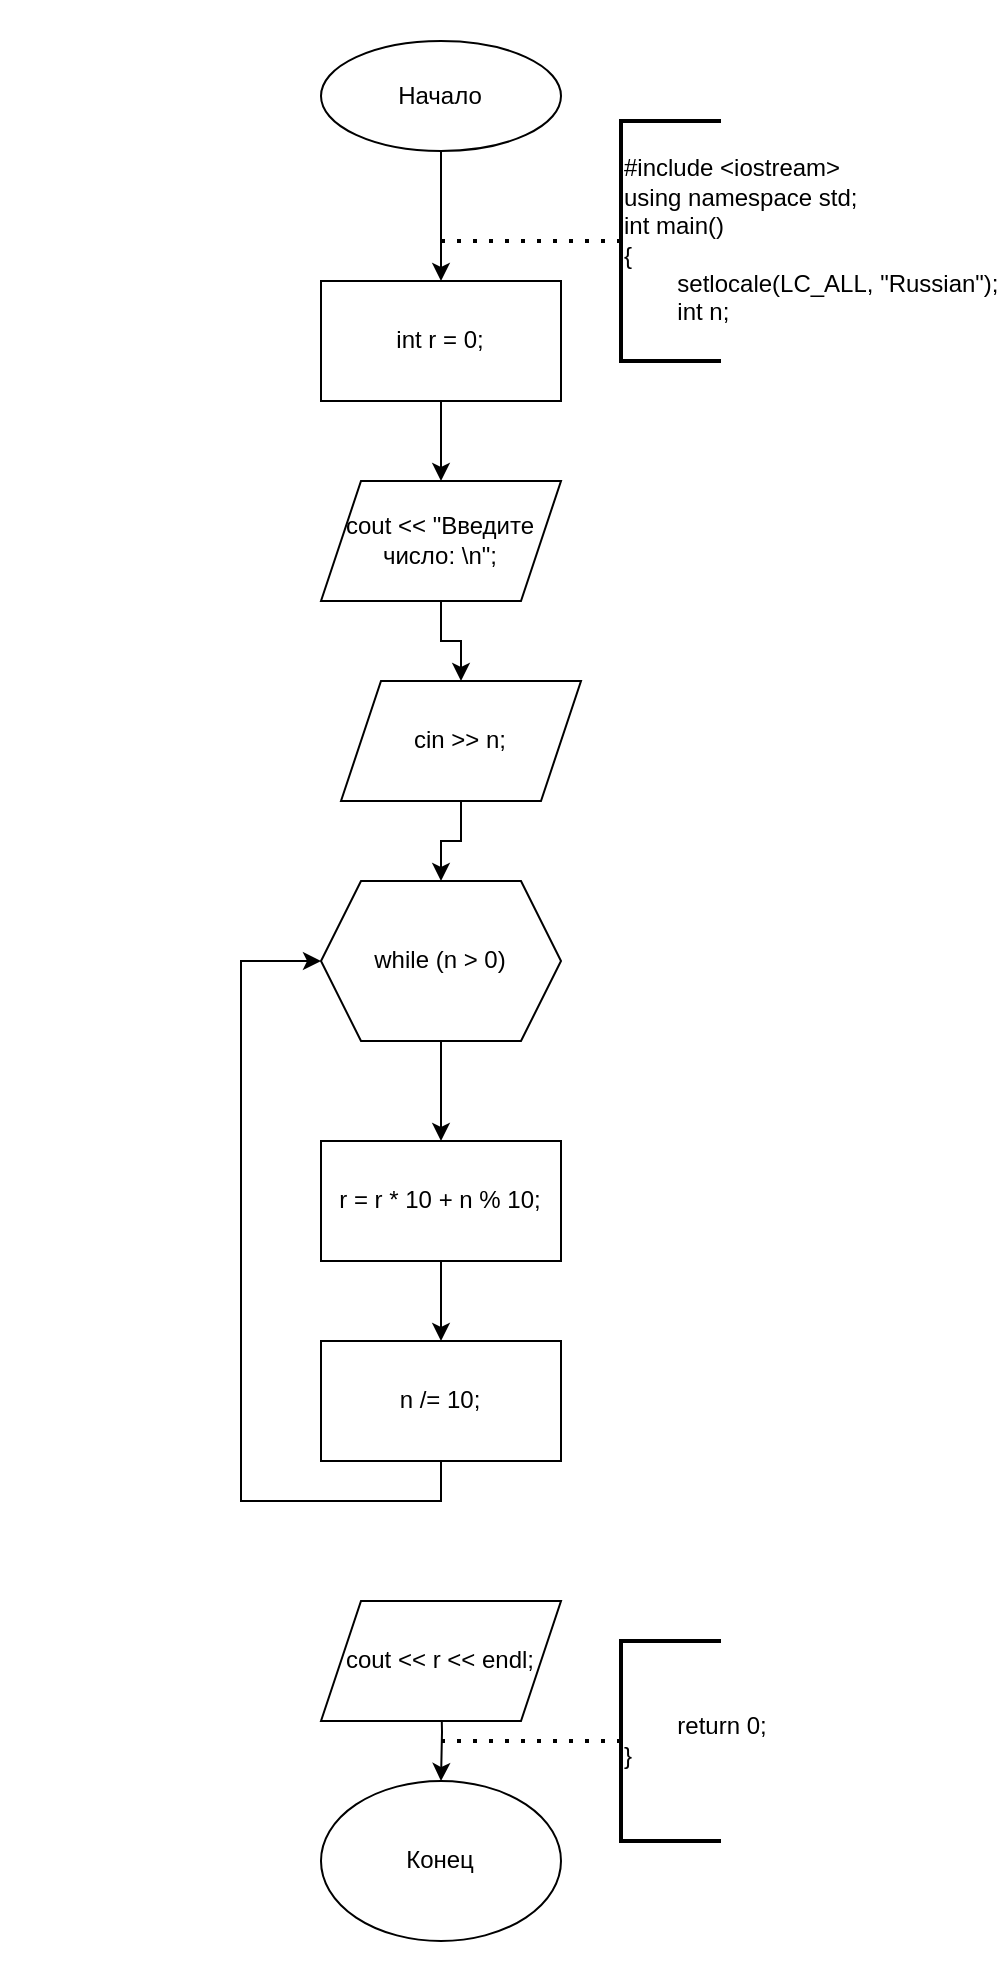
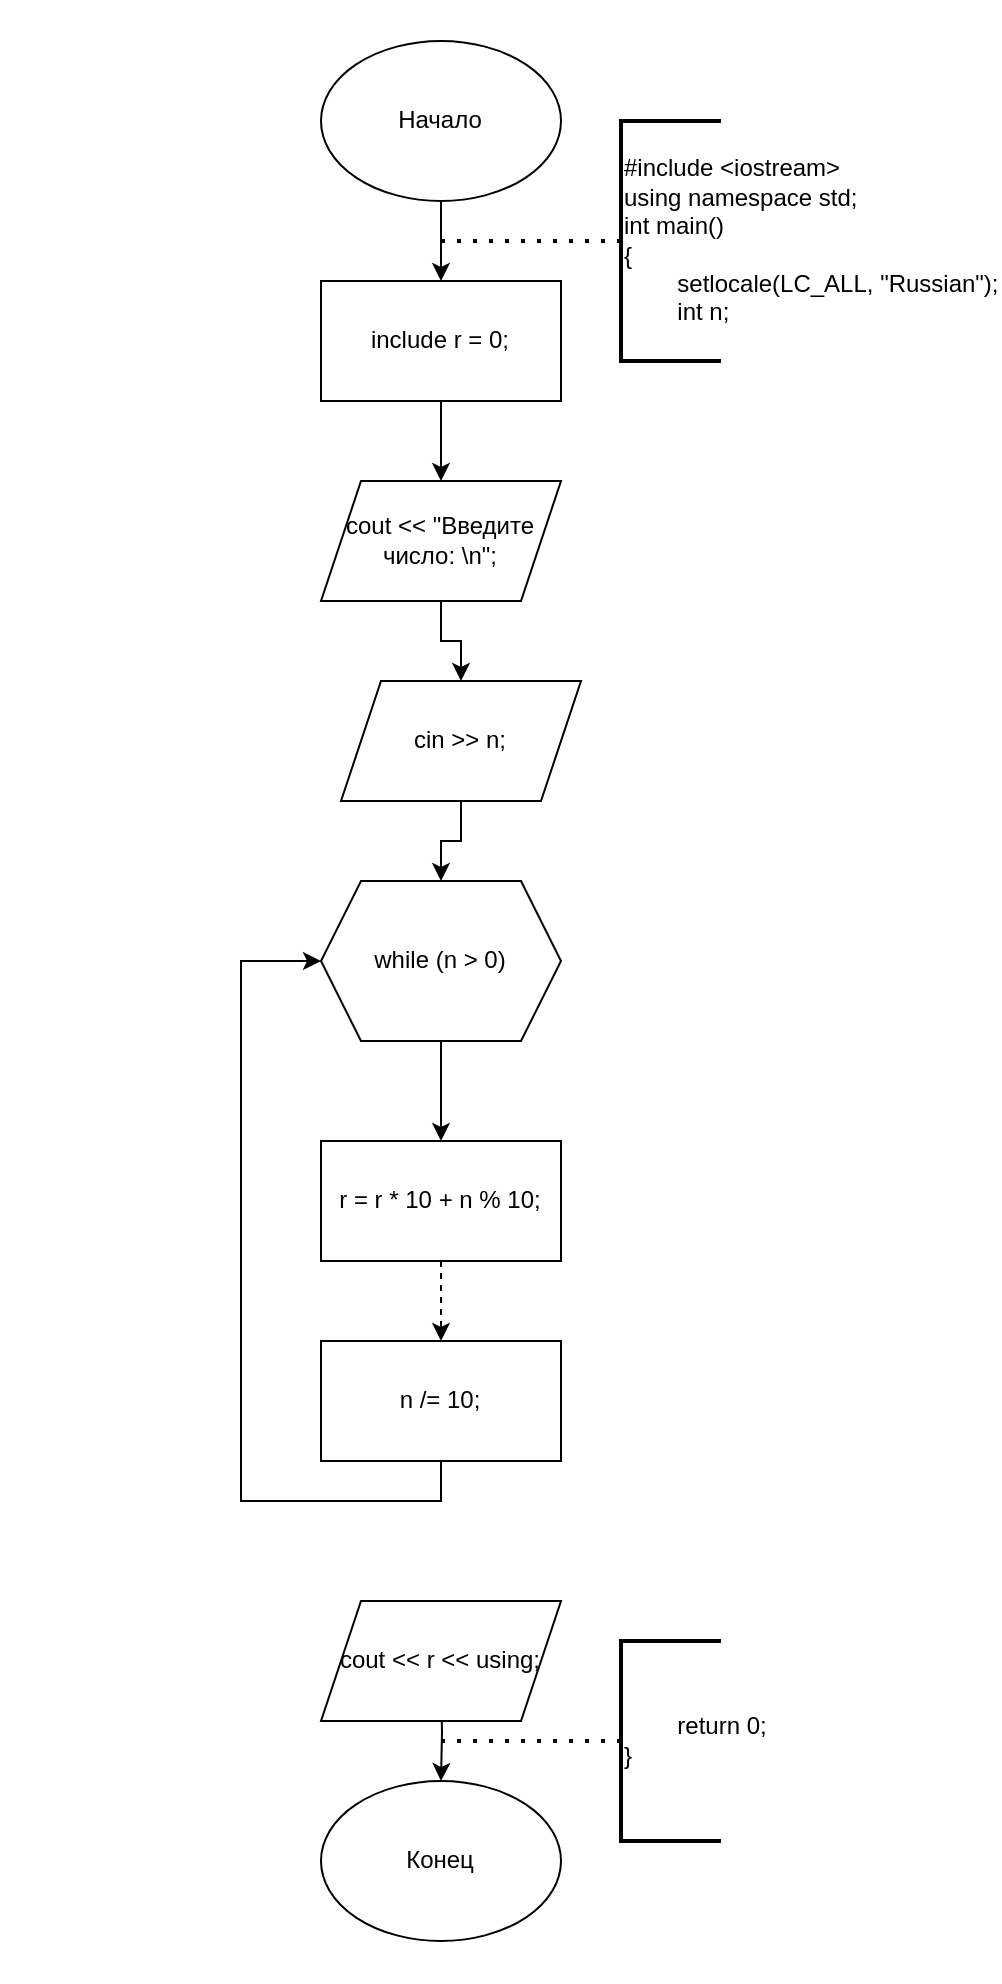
  <mxCell id="0" />
  <mxCell id="1" parent="0" />
  <mxCell id="2" style="edgeStyle=orthogonalEdgeStyle;rounded=0;orthogonalLoop=1;jettySize=auto;html=1;exitX=0.5;exitY=1;exitDx=0;exitDy=0;entryX=0.5;entryY=0;entryDx=0;entryDy=0;" edge="1" parent="1" source="3"><mxGeometry relative="1" as="geometry"><mxPoint x="220" y="140" as="targetPoint" /></mxGeometry></mxCell>
- <mxCell id="3" value="Начало" style="ellipse;whiteSpace=wrap;html=1;" vertex="1" parent="1"><mxGeometry x="160" y="20" width="120" height="55" as="geometry" /></mxCell>
+ <mxCell id="3" value="Начало" style="ellipse;whiteSpace=wrap;html=1;" vertex="1" parent="1"><mxGeometry x="160" y="20" width="120" height="80" as="geometry" /></mxCell>
  <mxCell id="4" value="" style="endArrow=none;dashed=1;html=1;dashPattern=1 3;strokeWidth=2;rounded=0;" edge="1" parent="1"><mxGeometry width="50" height="50" relative="1" as="geometry"><mxPoint x="310" y="120" as="sourcePoint" /><mxPoint x="220" y="120" as="targetPoint" /></mxGeometry></mxCell>
  <mxCell id="5" value="&lt;div&gt;#include &amp;lt;iostream&amp;gt;&lt;/div&gt;&lt;div&gt;using namespace std;&lt;/div&gt;&lt;div&gt;int main()&lt;/div&gt;&lt;div&gt;{&lt;/div&gt;&lt;div&gt;&lt;span style=&quot;white-space-collapse: collapse;&quot;&gt;&lt;span style=&quot;white-space-collapse: preserve;&quot;&gt;&#09;&lt;/span&gt;setlocale(LC_ALL, &quot;Russian&quot;);&lt;/span&gt;&lt;/div&gt;&lt;div&gt;&lt;span style=&quot;white-space-collapse: collapse;&quot;&gt;&lt;span style=&quot;white-space-collapse: preserve;&quot;&gt;&#09;&lt;/span&gt;int n;&lt;/span&gt;&lt;/div&gt;" style="strokeWidth=2;html=1;shape=mxgraph.flowchart.annotation_1;align=left;pointerEvents=1;" vertex="1" parent="1"><mxGeometry x="310" y="60" width="50" height="120" as="geometry" /></mxCell>
  <mxCell id="6" style="edgeStyle=orthogonalEdgeStyle;rounded=0;orthogonalLoop=1;jettySize=auto;html=1;exitX=0.5;exitY=1;exitDx=0;exitDy=0;entryX=0;entryY=0.5;entryDx=0;entryDy=0;" edge="1" parent="1"><mxGeometry relative="1" as="geometry"><mxPoint x="160" y="480" as="targetPoint" /><Array as="points"><mxPoint x="120" y="770" /><mxPoint x="20" y="770" /><mxPoint x="20" y="480" /></Array></mxGeometry></mxCell>
  <mxCell id="7" style="edgeStyle=orthogonalEdgeStyle;rounded=0;orthogonalLoop=1;jettySize=auto;html=1;exitX=0.5;exitY=1;exitDx=0;exitDy=0;entryX=0.5;entryY=0;entryDx=0;entryDy=0;" edge="1" parent="1" target="8"><mxGeometry relative="1" as="geometry"><mxPoint x="220" y="840" as="sourcePoint" /></mxGeometry></mxCell>
  <mxCell id="8" value="Конец" style="ellipse;whiteSpace=wrap;html=1;" vertex="1" parent="1"><mxGeometry x="160" y="890" width="120" height="80" as="geometry" /></mxCell>
  <mxCell id="9" value="" style="endArrow=none;dashed=1;html=1;dashPattern=1 3;strokeWidth=2;rounded=0;" edge="1" parent="1"><mxGeometry width="50" height="50" relative="1" as="geometry"><mxPoint x="310" y="870" as="sourcePoint" /><mxPoint x="220" y="870" as="targetPoint" /></mxGeometry></mxCell>
  <mxCell id="10" value="&lt;div&gt;&lt;span style=&quot;white-space-collapse: collapse;&quot;&gt;&lt;span style=&quot;white-space-collapse: preserve;&quot;&gt;&#09;&lt;/span&gt;return 0;&lt;/span&gt;&lt;/div&gt;&lt;div&gt;}&lt;/div&gt;" style="strokeWidth=2;html=1;shape=mxgraph.flowchart.annotation_1;align=left;pointerEvents=1;" vertex="1" parent="1"><mxGeometry x="310" y="820" width="50" height="100" as="geometry" /></mxCell>
- <mxCell id="11" value="cout &amp;lt;&amp;lt; r &amp;lt;&amp;lt; endl;" style="shape=parallelogram;perimeter=parallelogramPerimeter;whiteSpace=wrap;html=1;fixedSize=1;" vertex="1" parent="1"><mxGeometry x="160" y="800" width="120" height="60" as="geometry" /></mxCell>
+ <mxCell id="11" value="cout &amp;lt;&amp;lt; r &amp;lt;&amp;lt; using;" style="shape=parallelogram;perimeter=parallelogramPerimeter;whiteSpace=wrap;html=1;fixedSize=1;" vertex="1" parent="1"><mxGeometry x="160" y="800" width="120" height="60" as="geometry" /></mxCell>
  <mxCell id="12" style="edgeStyle=orthogonalEdgeStyle;rounded=0;orthogonalLoop=1;jettySize=auto;html=1;exitX=0.5;exitY=1;exitDx=0;exitDy=0;" edge="1" parent="1" source="13" target="15"><mxGeometry relative="1" as="geometry" /></mxCell>
- <mxCell id="13" value="int r = 0;" style="rounded=0;whiteSpace=wrap;html=1;" vertex="1" parent="1"><mxGeometry x="160" y="140" width="120" height="60" as="geometry" /></mxCell>
+ <mxCell id="13" value="include r = 0;" style="rounded=0;whiteSpace=wrap;html=1;" vertex="1" parent="1"><mxGeometry x="160" y="140" width="120" height="60" as="geometry" /></mxCell>
  <mxCell id="14" style="edgeStyle=orthogonalEdgeStyle;rounded=0;orthogonalLoop=1;jettySize=auto;html=1;exitX=0.5;exitY=1;exitDx=0;exitDy=0;entryX=0.5;entryY=0;entryDx=0;entryDy=0;" edge="1" parent="1" source="15" target="17"><mxGeometry relative="1" as="geometry" /></mxCell>
  <mxCell id="15" value="cout &amp;lt;&amp;lt; &quot;Введите число: \n&quot;;" style="shape=parallelogram;perimeter=parallelogramPerimeter;whiteSpace=wrap;html=1;fixedSize=1;" vertex="1" parent="1"><mxGeometry x="160" y="240" width="120" height="60" as="geometry" /></mxCell>
  <mxCell id="16" style="edgeStyle=orthogonalEdgeStyle;rounded=0;orthogonalLoop=1;jettySize=auto;html=1;exitX=0.5;exitY=1;exitDx=0;exitDy=0;entryX=0.5;entryY=0;entryDx=0;entryDy=0;" edge="1" parent="1" source="17" target="19"><mxGeometry relative="1" as="geometry" /></mxCell>
  <mxCell id="17" value="cin &amp;gt;&amp;gt; n;" style="shape=parallelogram;perimeter=parallelogramPerimeter;whiteSpace=wrap;html=1;fixedSize=1;" vertex="1" parent="1"><mxGeometry x="170" y="340" width="120" height="60" as="geometry" /></mxCell>
  <mxCell id="18" style="edgeStyle=orthogonalEdgeStyle;rounded=0;orthogonalLoop=1;jettySize=auto;html=1;exitX=0.5;exitY=1;exitDx=0;exitDy=0;entryX=0.5;entryY=0;entryDx=0;entryDy=0;" edge="1" parent="1" source="19" target="21"><mxGeometry relative="1" as="geometry" /></mxCell>
  <mxCell id="19" value="while (n &amp;gt; 0)" style="shape=hexagon;perimeter=hexagonPerimeter2;whiteSpace=wrap;html=1;fixedSize=1;" vertex="1" parent="1"><mxGeometry x="160" y="440" width="120" height="80" as="geometry" /></mxCell>
- <mxCell id="20" style="edgeStyle=orthogonalEdgeStyle;rounded=0;orthogonalLoop=1;jettySize=auto;html=1;exitX=0.5;exitY=1;exitDx=0;exitDy=0;entryX=0.5;entryY=0;entryDx=0;entryDy=0;" edge="1" parent="1" source="21" target="23"><mxGeometry relative="1" as="geometry" /></mxCell>
+ <mxCell id="20" style="edgeStyle=orthogonalEdgeStyle;rounded=0;orthogonalLoop=1;jettySize=auto;html=1;exitX=0.5;exitY=1;exitDx=0;exitDy=0;entryX=0.5;entryY=0;entryDx=0;entryDy=0;dashed=1;" edge="1" parent="1" source="21" target="23"><mxGeometry relative="1" as="geometry" /></mxCell>
  <mxCell id="21" value="r = r * 10 + n % 10;" style="rounded=0;whiteSpace=wrap;html=1;" vertex="1" parent="1"><mxGeometry x="160" y="570" width="120" height="60" as="geometry" /></mxCell>
  <mxCell id="22" style="edgeStyle=orthogonalEdgeStyle;rounded=0;orthogonalLoop=1;jettySize=auto;html=1;exitX=0.5;exitY=1;exitDx=0;exitDy=0;entryX=0;entryY=0.5;entryDx=0;entryDy=0;" edge="1" parent="1" source="23" target="19"><mxGeometry relative="1" as="geometry"><Array as="points"><mxPoint x="220" y="750" /><mxPoint x="120" y="750" /><mxPoint x="120" y="480" /></Array></mxGeometry></mxCell>
  <mxCell id="23" value="n /= 10;" style="rounded=0;whiteSpace=wrap;html=1;" vertex="1" parent="1"><mxGeometry x="160" y="670" width="120" height="60" as="geometry" /></mxCell>
